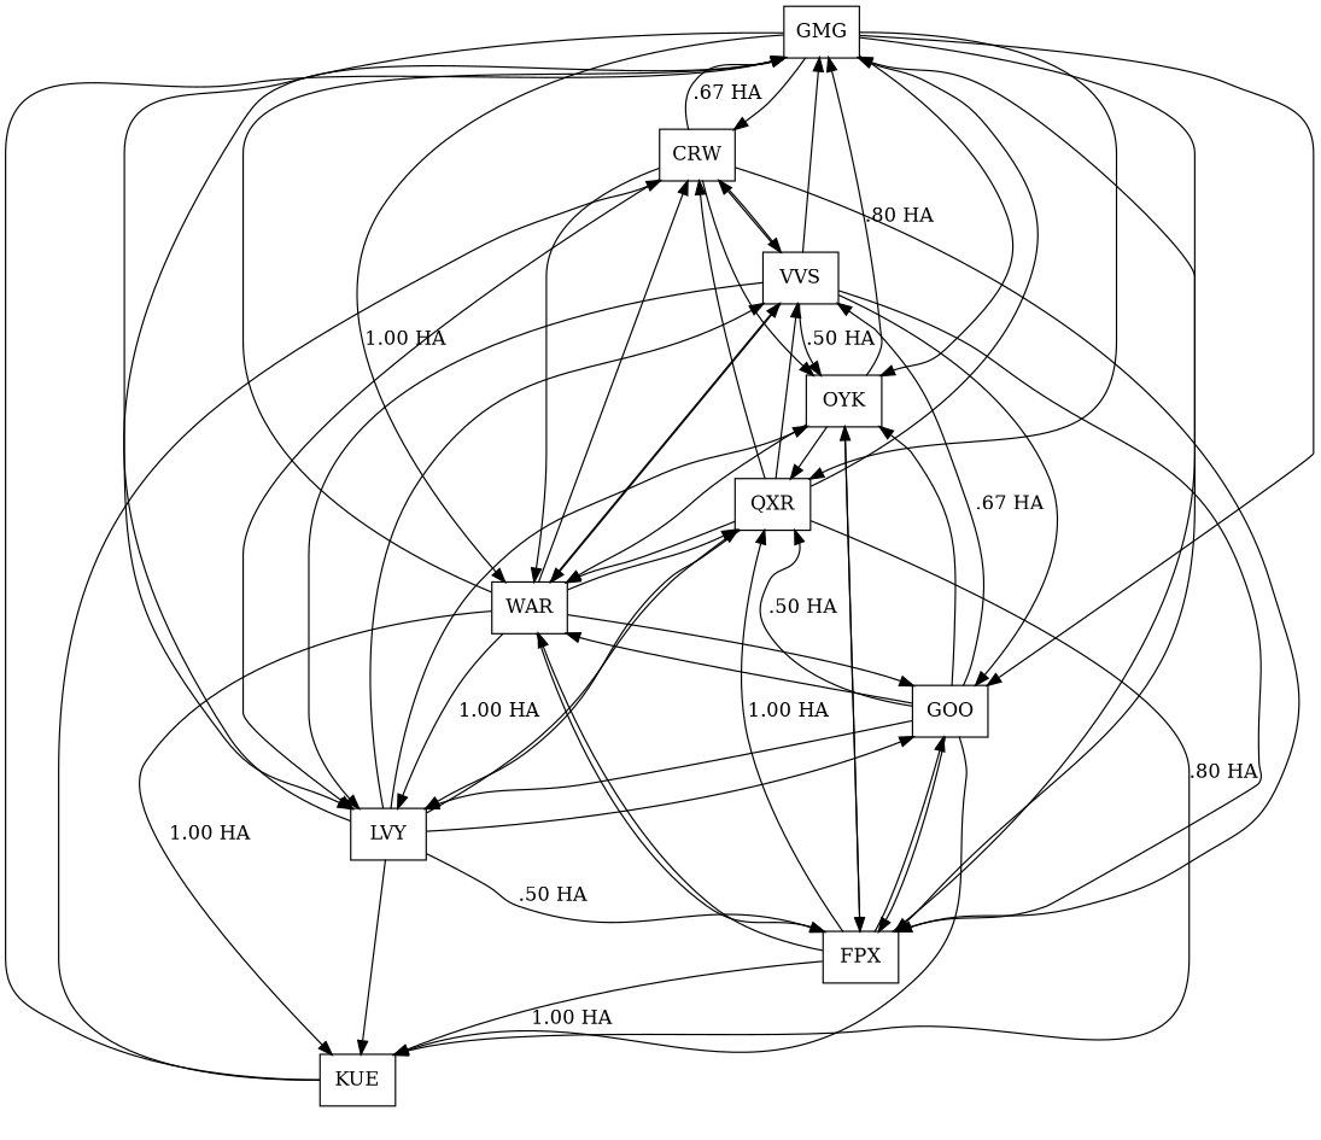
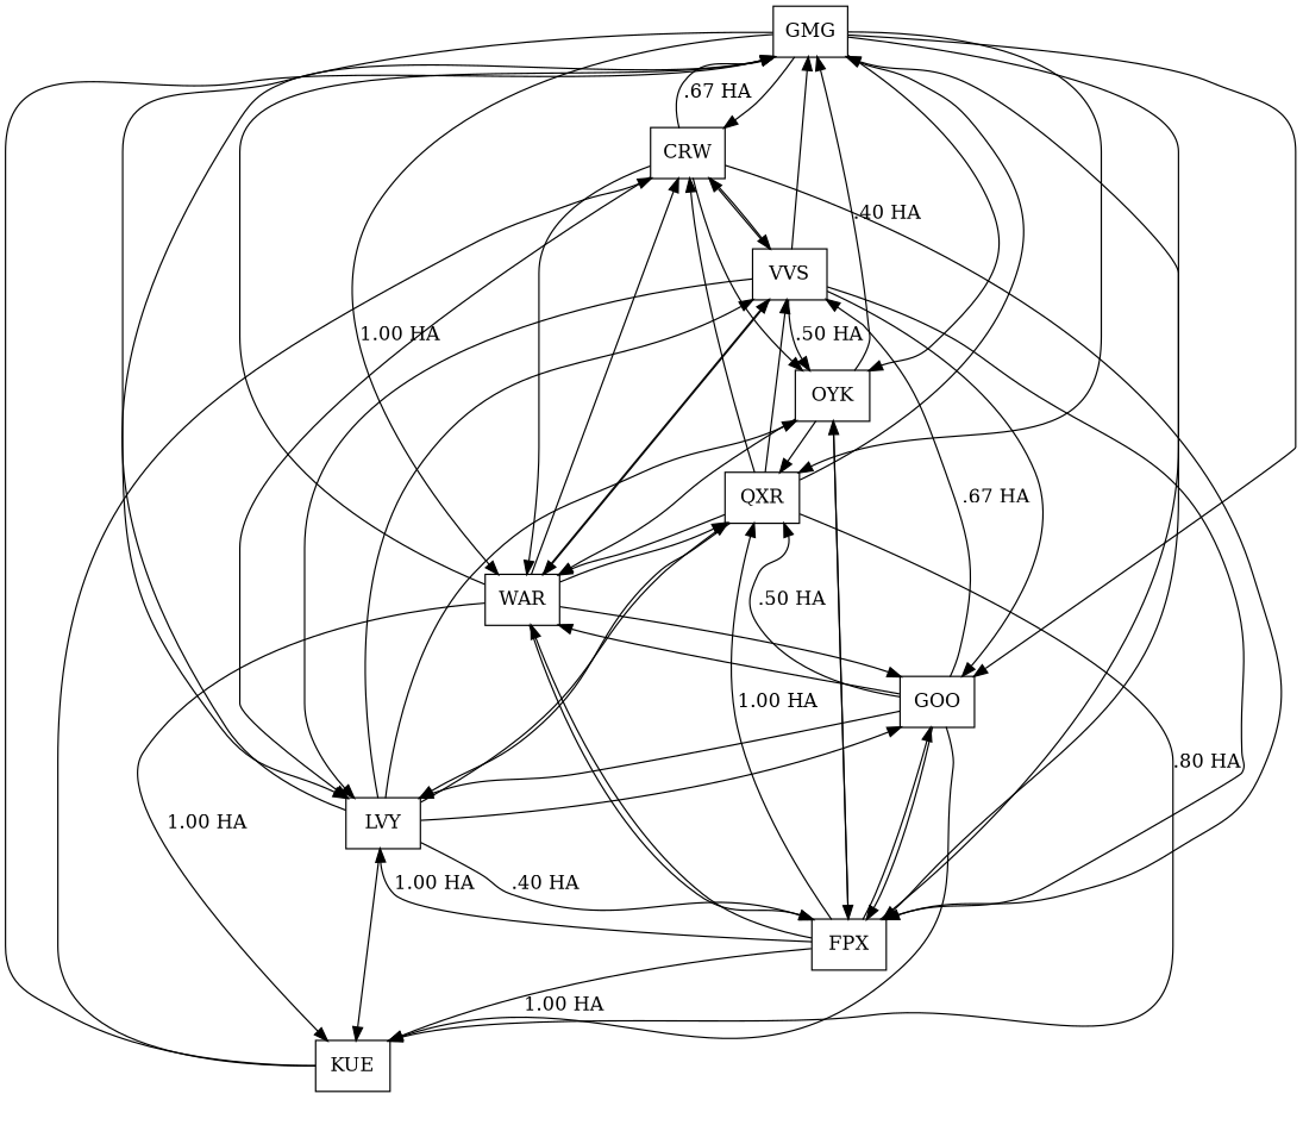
  digraph {
    node [shape=record]
    edge [headport=f1]
    n1 [label="<f1> GMG "]
    n2 [label="<f1> CRW "]
    n3 [label="<f1> LVY "]
    n4 [label="<f1> FPX "]
    n5 [label="<f1> WAR "]
    n6 [label="<f1> QXR "]
    n7 [label="<f1> GOO "]
    n8 [label="<f1> OYK "]
    n9 [label="<f1> VVS "]
    n10 [label="<f1> KUE "]
    n1 -> n2
    n1 -> n3
    n1 -> n4
    n1 -> n5 [label="1.00 HA"]
    n1 -> n6
    n1 -> n7
    n1 -> n8
    n2 -> n1 [label=".67 HA"]
    n2 -> n3
    n2 -> n4
    n2 -> n5
    n2 -> n8
    n2 -> n9
    n3 -> n1
-   n3 -> n4 [label=".50 HA"]
+   n3 -> n4 [label=".40 HA"]
    n3 -> n6
    n3 -> n7
    n3 -> n8
    n3 -> n9
    n3 -> n10
    n4 -> n1
-   n5 -> n3 [label="1.00 HA"]
+   n4 -> n3 [label="1.00 HA"]
    n4 -> n5
    n4 -> n6 [label="1.00 HA"]
    n4 -> n7
    n4 -> n8
    n4 -> n10 [label="1.00 HA"]
    n5 -> n1
    n5 -> n2
    n5 -> n4
    n5 -> n6
    n5 -> n7
    n5 -> n9
    n5 -> n10 [label="1.00 HA"]
    n6 -> n1
    n6 -> n2
    n6 -> n3
    n6 -> n5
    n6 -> n9
    n6 -> n10 [label=".80 HA"]
    n7 -> n3
    n7 -> n4
    n7 -> n5
    n7 -> n6 [label=".50 HA"]
-   n7 -> n8
    n7 -> n9 [label=".67 HA"]
    n7 -> n10
-   n8 -> n1 [label=".80 HA"]
+   n8 -> n1 [label=".40 HA"]
    n8 -> n4
    n8 -> n5
    n8 -> n6
    n9 -> n1
    n9 -> n2
    n9 -> n3
    n9 -> n4
    n9 -> n5
    n9 -> n7
    n9 -> n8 [label=".50 HA"]
    n10 -> n1
    n10 -> n2
  }
